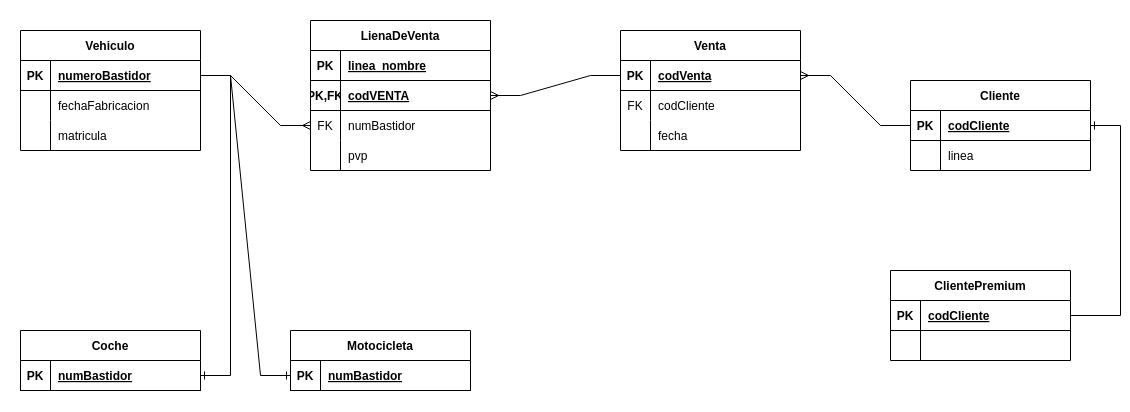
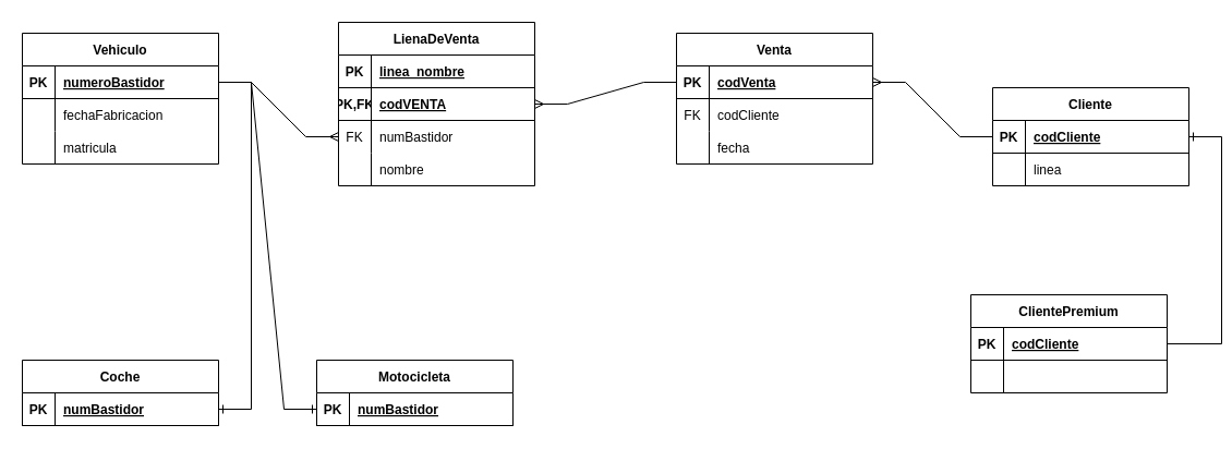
  <mxCell id="0" />
  <mxCell id="1" parent="0" />
  <mxCell id="2" value="" style="edgeStyle=entityRelationEdgeStyle;fontSize=12;html=1;endArrow=ERone;endFill=1;rounded=0;exitX=1;exitY=0.5;exitDx=0;exitDy=0;" edge="1" parent="1" source="44" target="37"><mxGeometry width="100" height="100" relative="1" as="geometry"><mxPoint x="1070" y="310" as="sourcePoint" /><mxPoint x="1190" y="130" as="targetPoint" /></mxGeometry></mxCell>
  <mxCell id="3" value="Vehiculo" style="shape=table;startSize=30;container=1;collapsible=1;childLayout=tableLayout;fixedRows=1;rowLines=0;fontStyle=1;align=center;resizeLast=1;" vertex="1" parent="1"><mxGeometry x="20" y="30" width="180" height="120" as="geometry" /></mxCell>
  <mxCell id="4" value="" style="shape=tableRow;horizontal=0;startSize=0;swimlaneHead=0;swimlaneBody=0;fillColor=none;collapsible=0;dropTarget=0;points=[[0,0.5],[1,0.5]];portConstraint=eastwest;top=0;left=0;right=0;bottom=1;" vertex="1" parent="3"><mxGeometry y="30" width="180" height="30" as="geometry" /></mxCell>
  <mxCell id="5" value="PK" style="shape=partialRectangle;connectable=0;fillColor=none;top=0;left=0;bottom=0;right=0;fontStyle=1;overflow=hidden;" vertex="1" parent="4"><mxGeometry width="30" height="30" as="geometry"><mxRectangle width="30" height="30" as="alternateBounds" /></mxGeometry></mxCell>
  <mxCell id="6" value="numeroBastidor" style="shape=partialRectangle;connectable=0;fillColor=none;top=0;left=0;bottom=0;right=0;align=left;spacingLeft=6;fontStyle=5;overflow=hidden;" vertex="1" parent="4"><mxGeometry x="30" width="150" height="30" as="geometry"><mxRectangle width="150" height="30" as="alternateBounds" /></mxGeometry></mxCell>
  <mxCell id="7" value="" style="shape=tableRow;horizontal=0;startSize=0;swimlaneHead=0;swimlaneBody=0;fillColor=none;collapsible=0;dropTarget=0;points=[[0,0.5],[1,0.5]];portConstraint=eastwest;top=0;left=0;right=0;bottom=0;" vertex="1" parent="3"><mxGeometry y="60" width="180" height="30" as="geometry" /></mxCell>
  <mxCell id="8" value="" style="shape=partialRectangle;connectable=0;fillColor=none;top=0;left=0;bottom=0;right=0;editable=1;overflow=hidden;" vertex="1" parent="7"><mxGeometry width="30" height="30" as="geometry"><mxRectangle width="30" height="30" as="alternateBounds" /></mxGeometry></mxCell>
  <mxCell id="9" value="fechaFabricacion" style="shape=partialRectangle;connectable=0;fillColor=none;top=0;left=0;bottom=0;right=0;align=left;spacingLeft=6;overflow=hidden;" vertex="1" parent="7"><mxGeometry x="30" width="150" height="30" as="geometry"><mxRectangle width="150" height="30" as="alternateBounds" /></mxGeometry></mxCell>
  <mxCell id="10" value="" style="shape=tableRow;horizontal=0;startSize=0;swimlaneHead=0;swimlaneBody=0;fillColor=none;collapsible=0;dropTarget=0;points=[[0,0.5],[1,0.5]];portConstraint=eastwest;top=0;left=0;right=0;bottom=0;" vertex="1" parent="3"><mxGeometry y="90" width="180" height="30" as="geometry" /></mxCell>
  <mxCell id="11" value="" style="shape=partialRectangle;connectable=0;fillColor=none;top=0;left=0;bottom=0;right=0;editable=1;overflow=hidden;" vertex="1" parent="10"><mxGeometry width="30" height="30" as="geometry"><mxRectangle width="30" height="30" as="alternateBounds" /></mxGeometry></mxCell>
  <mxCell id="12" value="matricula" style="shape=partialRectangle;connectable=0;fillColor=none;top=0;left=0;bottom=0;right=0;align=left;spacingLeft=6;overflow=hidden;" vertex="1" parent="10"><mxGeometry x="30" width="150" height="30" as="geometry"><mxRectangle width="150" height="30" as="alternateBounds" /></mxGeometry></mxCell>
  <mxCell id="13" value="LienaDeVenta" style="shape=table;startSize=30;container=1;collapsible=1;childLayout=tableLayout;fixedRows=1;rowLines=0;fontStyle=1;align=center;resizeLast=1;" vertex="1" parent="1"><mxGeometry x="310" y="20" width="180" height="150" as="geometry" /></mxCell>
  <mxCell id="14" value="" style="shape=tableRow;horizontal=0;startSize=0;swimlaneHead=0;swimlaneBody=0;fillColor=none;collapsible=0;dropTarget=0;points=[[0,0.5],[1,0.5]];portConstraint=eastwest;top=0;left=0;right=0;bottom=1;" vertex="1" parent="13"><mxGeometry y="30" width="180" height="30" as="geometry" /></mxCell>
  <mxCell id="15" value="PK" style="shape=partialRectangle;connectable=0;fillColor=none;top=0;left=0;bottom=0;right=0;fontStyle=1;overflow=hidden;" vertex="1" parent="14"><mxGeometry width="30" height="30" as="geometry"><mxRectangle width="30" height="30" as="alternateBounds" /></mxGeometry></mxCell>
  <mxCell id="16" value="linea_nombre" style="shape=partialRectangle;connectable=0;fillColor=none;top=0;left=0;bottom=0;right=0;align=left;spacingLeft=6;fontStyle=5;overflow=hidden;" vertex="1" parent="14"><mxGeometry x="30" width="150" height="30" as="geometry"><mxRectangle width="150" height="30" as="alternateBounds" /></mxGeometry></mxCell>
  <mxCell id="17" value="" style="shape=tableRow;horizontal=0;startSize=0;swimlaneHead=0;swimlaneBody=0;fillColor=none;collapsible=0;dropTarget=0;points=[[0,0.5],[1,0.5]];portConstraint=eastwest;top=0;left=0;right=0;bottom=1;" vertex="1" parent="13"><mxGeometry y="60" width="180" height="30" as="geometry" /></mxCell>
  <mxCell id="18" value="PK,FK" style="shape=partialRectangle;connectable=0;fillColor=none;top=0;left=0;bottom=0;right=0;fontStyle=1;overflow=hidden;" vertex="1" parent="17"><mxGeometry width="30" height="30" as="geometry"><mxRectangle width="30" height="30" as="alternateBounds" /></mxGeometry></mxCell>
  <mxCell id="19" value="codVENTA" style="shape=partialRectangle;connectable=0;fillColor=none;top=0;left=0;bottom=0;right=0;align=left;spacingLeft=6;fontStyle=5;overflow=hidden;" vertex="1" parent="17"><mxGeometry x="30" width="150" height="30" as="geometry"><mxRectangle width="150" height="30" as="alternateBounds" /></mxGeometry></mxCell>
  <mxCell id="20" value="" style="shape=tableRow;horizontal=0;startSize=0;swimlaneHead=0;swimlaneBody=0;fillColor=none;collapsible=0;dropTarget=0;points=[[0,0.5],[1,0.5]];portConstraint=eastwest;top=0;left=0;right=0;bottom=0;" vertex="1" parent="13"><mxGeometry y="90" width="180" height="30" as="geometry" /></mxCell>
  <mxCell id="21" value="FK" style="shape=partialRectangle;connectable=0;fillColor=none;top=0;left=0;bottom=0;right=0;fontStyle=0;overflow=hidden;" vertex="1" parent="20"><mxGeometry width="30" height="30" as="geometry"><mxRectangle width="30" height="30" as="alternateBounds" /></mxGeometry></mxCell>
  <mxCell id="22" value="numBastidor" style="shape=partialRectangle;connectable=0;fillColor=none;top=0;left=0;bottom=0;right=0;align=left;spacingLeft=6;fontStyle=0;overflow=hidden;" vertex="1" parent="20"><mxGeometry x="30" width="150" height="30" as="geometry"><mxRectangle width="150" height="30" as="alternateBounds" /></mxGeometry></mxCell>
  <mxCell id="23" value="" style="shape=tableRow;horizontal=0;startSize=0;swimlaneHead=0;swimlaneBody=0;fillColor=none;collapsible=0;dropTarget=0;points=[[0,0.5],[1,0.5]];portConstraint=eastwest;top=0;left=0;right=0;bottom=0;" vertex="1" parent="13"><mxGeometry y="120" width="180" height="30" as="geometry" /></mxCell>
  <mxCell id="24" value="" style="shape=partialRectangle;connectable=0;fillColor=none;top=0;left=0;bottom=0;right=0;editable=1;overflow=hidden;" vertex="1" parent="23"><mxGeometry width="30" height="30" as="geometry"><mxRectangle width="30" height="30" as="alternateBounds" /></mxGeometry></mxCell>
- <mxCell id="25" value="pvp" style="shape=partialRectangle;connectable=0;fillColor=none;top=0;left=0;bottom=0;right=0;align=left;spacingLeft=6;overflow=hidden;" vertex="1" parent="23"><mxGeometry x="30" width="150" height="30" as="geometry"><mxRectangle width="150" height="30" as="alternateBounds" /></mxGeometry></mxCell>
+ <mxCell id="25" value="nombre" style="shape=partialRectangle;connectable=0;fillColor=none;top=0;left=0;bottom=0;right=0;align=left;spacingLeft=6;overflow=hidden;" vertex="1" parent="23"><mxGeometry x="30" width="150" height="30" as="geometry"><mxRectangle width="150" height="30" as="alternateBounds" /></mxGeometry></mxCell>
  <mxCell id="26" value="Venta" style="shape=table;startSize=30;container=1;collapsible=1;childLayout=tableLayout;fixedRows=1;rowLines=0;fontStyle=1;align=center;resizeLast=1;" vertex="1" parent="1"><mxGeometry x="620" y="30" width="180" height="120" as="geometry" /></mxCell>
  <mxCell id="27" value="" style="shape=tableRow;horizontal=0;startSize=0;swimlaneHead=0;swimlaneBody=0;fillColor=none;collapsible=0;dropTarget=0;points=[[0,0.5],[1,0.5]];portConstraint=eastwest;top=0;left=0;right=0;bottom=1;" vertex="1" parent="26"><mxGeometry y="30" width="180" height="30" as="geometry" /></mxCell>
  <mxCell id="28" value="PK" style="shape=partialRectangle;connectable=0;fillColor=none;top=0;left=0;bottom=0;right=0;fontStyle=1;overflow=hidden;" vertex="1" parent="27"><mxGeometry width="30" height="30" as="geometry"><mxRectangle width="30" height="30" as="alternateBounds" /></mxGeometry></mxCell>
  <mxCell id="29" value="codVenta" style="shape=partialRectangle;connectable=0;fillColor=none;top=0;left=0;bottom=0;right=0;align=left;spacingLeft=6;fontStyle=5;overflow=hidden;" vertex="1" parent="27"><mxGeometry x="30" width="150" height="30" as="geometry"><mxRectangle width="150" height="30" as="alternateBounds" /></mxGeometry></mxCell>
  <mxCell id="30" value="" style="shape=tableRow;horizontal=0;startSize=0;swimlaneHead=0;swimlaneBody=0;fillColor=none;collapsible=0;dropTarget=0;points=[[0,0.5],[1,0.5]];portConstraint=eastwest;top=0;left=0;right=0;bottom=0;" vertex="1" parent="26"><mxGeometry y="60" width="180" height="30" as="geometry" /></mxCell>
  <mxCell id="31" value="FK" style="shape=partialRectangle;connectable=0;fillColor=none;top=0;left=0;bottom=0;right=0;fontStyle=0;overflow=hidden;" vertex="1" parent="30"><mxGeometry width="30" height="30" as="geometry"><mxRectangle width="30" height="30" as="alternateBounds" /></mxGeometry></mxCell>
  <mxCell id="32" value="codCliente" style="shape=partialRectangle;connectable=0;fillColor=none;top=0;left=0;bottom=0;right=0;align=left;spacingLeft=6;fontStyle=0;overflow=hidden;" vertex="1" parent="30"><mxGeometry x="30" width="150" height="30" as="geometry"><mxRectangle width="150" height="30" as="alternateBounds" /></mxGeometry></mxCell>
  <mxCell id="33" value="" style="shape=tableRow;horizontal=0;startSize=0;swimlaneHead=0;swimlaneBody=0;fillColor=none;collapsible=0;dropTarget=0;points=[[0,0.5],[1,0.5]];portConstraint=eastwest;top=0;left=0;right=0;bottom=0;" vertex="1" parent="26"><mxGeometry y="90" width="180" height="30" as="geometry" /></mxCell>
  <mxCell id="34" value="" style="shape=partialRectangle;connectable=0;fillColor=none;top=0;left=0;bottom=0;right=0;editable=1;overflow=hidden;" vertex="1" parent="33"><mxGeometry width="30" height="30" as="geometry"><mxRectangle width="30" height="30" as="alternateBounds" /></mxGeometry></mxCell>
  <mxCell id="35" value="fecha" style="shape=partialRectangle;connectable=0;fillColor=none;top=0;left=0;bottom=0;right=0;align=left;spacingLeft=6;overflow=hidden;" vertex="1" parent="33"><mxGeometry x="30" width="150" height="30" as="geometry"><mxRectangle width="150" height="30" as="alternateBounds" /></mxGeometry></mxCell>
  <mxCell id="36" value="Cliente" style="shape=table;startSize=30;container=1;collapsible=1;childLayout=tableLayout;fixedRows=1;rowLines=0;fontStyle=1;align=center;resizeLast=1;" vertex="1" parent="1"><mxGeometry x="910" y="80" width="180" height="90" as="geometry" /></mxCell>
  <mxCell id="37" value="" style="shape=tableRow;horizontal=0;startSize=0;swimlaneHead=0;swimlaneBody=0;fillColor=none;collapsible=0;dropTarget=0;points=[[0,0.5],[1,0.5]];portConstraint=eastwest;top=0;left=0;right=0;bottom=1;" vertex="1" parent="36"><mxGeometry y="30" width="180" height="30" as="geometry" /></mxCell>
  <mxCell id="38" value="PK" style="shape=partialRectangle;connectable=0;fillColor=none;top=0;left=0;bottom=0;right=0;fontStyle=1;overflow=hidden;" vertex="1" parent="37"><mxGeometry width="30" height="30" as="geometry"><mxRectangle width="30" height="30" as="alternateBounds" /></mxGeometry></mxCell>
  <mxCell id="39" value="codCliente" style="shape=partialRectangle;connectable=0;fillColor=none;top=0;left=0;bottom=0;right=0;align=left;spacingLeft=6;fontStyle=5;overflow=hidden;" vertex="1" parent="37"><mxGeometry x="30" width="150" height="30" as="geometry"><mxRectangle width="150" height="30" as="alternateBounds" /></mxGeometry></mxCell>
  <mxCell id="40" value="" style="shape=tableRow;horizontal=0;startSize=0;swimlaneHead=0;swimlaneBody=0;fillColor=none;collapsible=0;dropTarget=0;points=[[0,0.5],[1,0.5]];portConstraint=eastwest;top=0;left=0;right=0;bottom=0;" vertex="1" parent="36"><mxGeometry y="60" width="180" height="30" as="geometry" /></mxCell>
  <mxCell id="41" value="" style="shape=partialRectangle;connectable=0;fillColor=none;top=0;left=0;bottom=0;right=0;editable=1;overflow=hidden;" vertex="1" parent="40"><mxGeometry width="30" height="30" as="geometry"><mxRectangle width="30" height="30" as="alternateBounds" /></mxGeometry></mxCell>
  <mxCell id="42" value="linea" style="shape=partialRectangle;connectable=0;fillColor=none;top=0;left=0;bottom=0;right=0;align=left;spacingLeft=6;overflow=hidden;" vertex="1" parent="40"><mxGeometry x="30" width="150" height="30" as="geometry"><mxRectangle width="150" height="30" as="alternateBounds" /></mxGeometry></mxCell>
  <mxCell id="43" value="ClientePremium" style="shape=table;startSize=30;container=1;collapsible=1;childLayout=tableLayout;fixedRows=1;rowLines=0;fontStyle=1;align=center;resizeLast=1;" vertex="1" parent="1"><mxGeometry x="890" y="270" width="180" height="90" as="geometry" /></mxCell>
  <mxCell id="44" value="" style="shape=tableRow;horizontal=0;startSize=0;swimlaneHead=0;swimlaneBody=0;fillColor=none;collapsible=0;dropTarget=0;points=[[0,0.5],[1,0.5]];portConstraint=eastwest;top=0;left=0;right=0;bottom=1;" vertex="1" parent="43"><mxGeometry y="30" width="180" height="30" as="geometry" /></mxCell>
  <mxCell id="45" value="PK" style="shape=partialRectangle;connectable=0;fillColor=none;top=0;left=0;bottom=0;right=0;fontStyle=1;overflow=hidden;" vertex="1" parent="44"><mxGeometry width="30" height="30" as="geometry"><mxRectangle width="30" height="30" as="alternateBounds" /></mxGeometry></mxCell>
  <mxCell id="46" value="codCliente" style="shape=partialRectangle;connectable=0;fillColor=none;top=0;left=0;bottom=0;right=0;align=left;spacingLeft=6;fontStyle=5;overflow=hidden;" vertex="1" parent="44"><mxGeometry x="30" width="150" height="30" as="geometry"><mxRectangle width="150" height="30" as="alternateBounds" /></mxGeometry></mxCell>
  <mxCell id="47" value="" style="shape=tableRow;horizontal=0;startSize=0;swimlaneHead=0;swimlaneBody=0;fillColor=none;collapsible=0;dropTarget=0;points=[[0,0.5],[1,0.5]];portConstraint=eastwest;top=0;left=0;right=0;bottom=0;" vertex="1" parent="43"><mxGeometry y="60" width="180" height="30" as="geometry" /></mxCell>
  <mxCell id="48" value="" style="shape=partialRectangle;connectable=0;fillColor=none;top=0;left=0;bottom=0;right=0;editable=1;overflow=hidden;" vertex="1" parent="47"><mxGeometry width="30" height="30" as="geometry"><mxRectangle width="30" height="30" as="alternateBounds" /></mxGeometry></mxCell>
  <mxCell id="49" value="" style="shape=partialRectangle;connectable=0;fillColor=none;top=0;left=0;bottom=0;right=0;align=left;spacingLeft=6;overflow=hidden;" vertex="1" parent="47"><mxGeometry x="30" width="150" height="30" as="geometry"><mxRectangle width="150" height="30" as="alternateBounds" /></mxGeometry></mxCell>
  <mxCell id="50" value="Coche" style="shape=table;startSize=30;container=1;collapsible=1;childLayout=tableLayout;fixedRows=1;rowLines=0;fontStyle=1;align=center;resizeLast=1;" vertex="1" parent="1"><mxGeometry x="20" y="330" width="180" height="60" as="geometry" /></mxCell>
  <mxCell id="51" value="" style="shape=tableRow;horizontal=0;startSize=0;swimlaneHead=0;swimlaneBody=0;fillColor=none;collapsible=0;dropTarget=0;points=[[0,0.5],[1,0.5]];portConstraint=eastwest;top=0;left=0;right=0;bottom=1;" vertex="1" parent="50"><mxGeometry y="30" width="180" height="30" as="geometry" /></mxCell>
  <mxCell id="52" value="PK" style="shape=partialRectangle;connectable=0;fillColor=none;top=0;left=0;bottom=0;right=0;fontStyle=1;overflow=hidden;" vertex="1" parent="51"><mxGeometry width="30" height="30" as="geometry"><mxRectangle width="30" height="30" as="alternateBounds" /></mxGeometry></mxCell>
  <mxCell id="53" value="numBastidor" style="shape=partialRectangle;connectable=0;fillColor=none;top=0;left=0;bottom=0;right=0;align=left;spacingLeft=6;fontStyle=5;overflow=hidden;" vertex="1" parent="51"><mxGeometry x="30" width="150" height="30" as="geometry"><mxRectangle width="150" height="30" as="alternateBounds" /></mxGeometry></mxCell>
  <mxCell id="54" value="Motocicleta" style="shape=table;startSize=30;container=1;collapsible=1;childLayout=tableLayout;fixedRows=1;rowLines=0;fontStyle=1;align=center;resizeLast=1;" vertex="1" parent="1"><mxGeometry x="290" y="330" width="180" height="60" as="geometry" /></mxCell>
  <mxCell id="55" value="" style="shape=tableRow;horizontal=0;startSize=0;swimlaneHead=0;swimlaneBody=0;fillColor=none;collapsible=0;dropTarget=0;points=[[0,0.5],[1,0.5]];portConstraint=eastwest;top=0;left=0;right=0;bottom=1;" vertex="1" parent="54"><mxGeometry y="30" width="180" height="30" as="geometry" /></mxCell>
  <mxCell id="56" value="PK" style="shape=partialRectangle;connectable=0;fillColor=none;top=0;left=0;bottom=0;right=0;fontStyle=1;overflow=hidden;" vertex="1" parent="55"><mxGeometry width="30" height="30" as="geometry"><mxRectangle width="30" height="30" as="alternateBounds" /></mxGeometry></mxCell>
  <mxCell id="57" value="numBastidor" style="shape=partialRectangle;connectable=0;fillColor=none;top=0;left=0;bottom=0;right=0;align=left;spacingLeft=6;fontStyle=5;overflow=hidden;" vertex="1" parent="55"><mxGeometry x="30" width="150" height="30" as="geometry"><mxRectangle width="150" height="30" as="alternateBounds" /></mxGeometry></mxCell>
  <mxCell id="58" value="" style="edgeStyle=entityRelationEdgeStyle;fontSize=12;html=1;endArrow=ERmany;rounded=0;entryX=1;entryY=0.5;entryDx=0;entryDy=0;exitX=0;exitY=0.5;exitDx=0;exitDy=0;" edge="1" parent="1" source="37" target="27"><mxGeometry width="100" height="100" relative="1" as="geometry"><mxPoint x="850" y="130" as="sourcePoint" /><mxPoint x="950" y="30" as="targetPoint" /></mxGeometry></mxCell>
  <mxCell id="59" value="" style="edgeStyle=entityRelationEdgeStyle;fontSize=12;html=1;endArrow=ERmany;rounded=0;" edge="1" parent="1" source="4" target="20"><mxGeometry width="100" height="100" relative="1" as="geometry"><mxPoint x="200" y="70" as="sourcePoint" /><mxPoint x="300" y="-30" as="targetPoint" /></mxGeometry></mxCell>
  <mxCell id="60" value="" style="edgeStyle=entityRelationEdgeStyle;fontSize=12;html=1;endArrow=ERone;endFill=1;rounded=0;" edge="1" parent="1" source="4" target="51"><mxGeometry width="100" height="100" relative="1" as="geometry"><mxPoint x="210" y="80" as="sourcePoint" /><mxPoint x="300" y="-30" as="targetPoint" /></mxGeometry></mxCell>
  <mxCell id="61" value="" style="edgeStyle=entityRelationEdgeStyle;fontSize=12;html=1;endArrow=ERone;endFill=1;rounded=0;" edge="1" parent="1" source="4" target="55"><mxGeometry width="100" height="100" relative="1" as="geometry"><mxPoint x="190" y="80" as="sourcePoint" /><mxPoint x="290" y="-20" as="targetPoint" /></mxGeometry></mxCell>
  <mxCell id="62" value="" style="edgeStyle=entityRelationEdgeStyle;fontSize=12;html=1;endArrow=ERmany;rounded=0;exitX=0;exitY=0.5;exitDx=0;exitDy=0;" edge="1" parent="1" source="27" target="17"><mxGeometry width="100" height="100" relative="1" as="geometry"><mxPoint x="520" y="60" as="sourcePoint" /><mxPoint x="600" y="-50" as="targetPoint" /></mxGeometry></mxCell>
